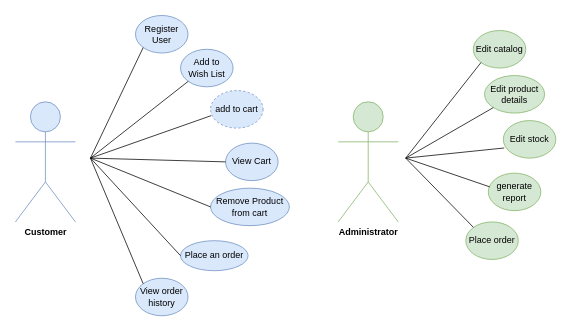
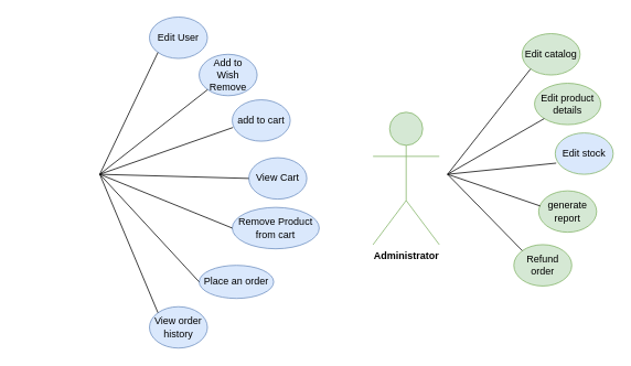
  <mxCell id="0" />
  <mxCell id="1" parent="0" />
- <mxCell id="2" value="Customer" style="shape=umlActor;verticalLabelPosition=bottom;verticalAlign=top;outlineConnect=0;fontStyle=1;fontFamily=Helvetica;html=1;fillColor=#dae8fc;strokeColor=#6c8ebf;" parent="1" vertex="1"><mxGeometry x="20" y="135" width="80" height="160" as="geometry" /></mxCell>
- <mxCell id="3" value="Add to&lt;br&gt;Wish List" style="ellipse;whiteSpace=wrap;html=1;fillColor=#dae8fc;strokeColor=#6c8ebf;" parent="1" vertex="1"><mxGeometry x="240" y="65" width="70" height="50" as="geometry" /></mxCell>
- <mxCell id="4" value="Register User" style="ellipse;whiteSpace=wrap;html=1;fillColor=#dae8fc;strokeColor=#6c8ebf;" parent="1" vertex="1"><mxGeometry x="180" y="20" width="70" height="50" as="geometry" /></mxCell>
+ <mxCell id="3" value="Add to&lt;br&gt;Wish Remove" style="ellipse;whiteSpace=wrap;html=1;fillColor=#dae8fc;strokeColor=#6c8ebf;" parent="1" vertex="1"><mxGeometry x="240" y="65" width="70" height="50" as="geometry" /></mxCell>
+ <mxCell id="4" value="Edit User" style="ellipse;whiteSpace=wrap;html=1;fillColor=#dae8fc;strokeColor=#6c8ebf;" parent="1" vertex="1"><mxGeometry x="180" y="20" width="70" height="50" as="geometry" /></mxCell>
  <mxCell id="5" value="Place an order" style="ellipse;whiteSpace=wrap;html=1;fillColor=#dae8fc;strokeColor=#6c8ebf;" parent="1" vertex="1"><mxGeometry x="240" y="320" width="90" height="40" as="geometry" /></mxCell>
  <mxCell id="6" value="Remove Product from cart" style="ellipse;whiteSpace=wrap;html=1;fillColor=#dae8fc;strokeColor=#6c8ebf;" parent="1" vertex="1"><mxGeometry x="280" y="250" width="105" height="50" as="geometry" /></mxCell>
  <mxCell id="7" value="View Cart" style="ellipse;whiteSpace=wrap;html=1;fillColor=#dae8fc;strokeColor=#6c8ebf;" parent="1" vertex="1"><mxGeometry x="300" y="190" width="70" height="50" as="geometry" /></mxCell>
  <mxCell id="8" value="Administrator" style="shape=umlActor;verticalLabelPosition=bottom;verticalAlign=top;outlineConnect=0;fontStyle=1;fontFamily=Helvetica;html=1;fillColor=#d5e8d4;strokeColor=#82b366;" parent="1" vertex="1"><mxGeometry x="450" y="135" width="80" height="160" as="geometry" /></mxCell>
  <mxCell id="9" value="Edit product details" style="ellipse;whiteSpace=wrap;html=1;fillColor=#d5e8d4;strokeColor=#82b366;" parent="1" vertex="1"><mxGeometry x="645" y="100" width="80" height="50" as="geometry" /></mxCell>
- <mxCell id="10" value="Edit stock" style="ellipse;whiteSpace=wrap;html=1;fillColor=#d5e8d4;strokeColor=#82b366;" parent="1" vertex="1"><mxGeometry x="670" y="160" width="70" height="50" as="geometry" /></mxCell>
+ <mxCell id="10" value="Edit stock" style="ellipse;whiteSpace=wrap;html=1;fillColor=#dae8fc;strokeColor=#82b366;" parent="1" vertex="1"><mxGeometry x="670" y="160" width="70" height="50" as="geometry" /></mxCell>
  <mxCell id="11" value="generate report" style="ellipse;whiteSpace=wrap;html=1;fillColor=#d5e8d4;strokeColor=#82b366;" parent="1" vertex="1"><mxGeometry x="650" y="230" width="70" height="50" as="geometry" /></mxCell>
- <mxCell id="12" value="Place order" style="ellipse;whiteSpace=wrap;html=1;fillColor=#d5e8d4;strokeColor=#82b366;" parent="1" vertex="1"><mxGeometry x="620" y="295" width="70" height="50" as="geometry" /></mxCell>
+ <mxCell id="12" value="Refund order" style="ellipse;whiteSpace=wrap;html=1;fillColor=#d5e8d4;strokeColor=#82b366;" parent="1" vertex="1"><mxGeometry x="620" y="295" width="70" height="50" as="geometry" /></mxCell>
  <mxCell id="13" value="Edit catalog" style="ellipse;whiteSpace=wrap;html=1;fillColor=#d5e8d4;strokeColor=#82b366;" parent="1" vertex="1"><mxGeometry x="630" y="40" width="70" height="50" as="geometry" /></mxCell>
  <mxCell id="14" value="View order history" style="ellipse;whiteSpace=wrap;html=1;fillColor=#dae8fc;strokeColor=#6c8ebf;" parent="1" vertex="1"><mxGeometry x="180" y="370" width="70" height="50" as="geometry" /></mxCell>
  <mxCell id="15" value="" style="endArrow=none;html=1;rounded=0;entryX=0;entryY=1;entryDx=0;entryDy=0;" parent="1" target="3" edge="1"><mxGeometry width="50" height="50" relative="1" as="geometry"><mxPoint x="120" y="210" as="sourcePoint" /><mxPoint x="210.001" y="89.998" as="targetPoint" /></mxGeometry></mxCell>
  <mxCell id="16" value="" style="endArrow=none;html=1;rounded=0;entryX=0;entryY=1;entryDx=0;entryDy=0;" parent="1" target="4" edge="1"><mxGeometry width="50" height="50" relative="1" as="geometry"><mxPoint x="120" y="210" as="sourcePoint" /><mxPoint x="220.001" y="169.998" as="targetPoint" /></mxGeometry></mxCell>
  <mxCell id="17" value="" style="endArrow=none;html=1;rounded=0;entryX=0;entryY=0.5;entryDx=0;entryDy=0;" parent="1" target="5" edge="1"><mxGeometry width="50" height="50" relative="1" as="geometry"><mxPoint x="120" y="210" as="sourcePoint" /><mxPoint x="220.001" y="294.998" as="targetPoint" /></mxGeometry></mxCell>
  <mxCell id="18" value="" style="endArrow=none;html=1;rounded=0;entryX=0;entryY=0.5;entryDx=0;entryDy=0;" parent="1" target="6" edge="1"><mxGeometry width="50" height="50" relative="1" as="geometry"><mxPoint x="120" y="210" as="sourcePoint" /><mxPoint x="220" y="305" as="targetPoint" /></mxGeometry></mxCell>
  <mxCell id="19" value="" style="endArrow=none;html=1;rounded=0;entryX=0;entryY=0;entryDx=0;entryDy=0;" parent="1" target="14" edge="1"><mxGeometry width="50" height="50" relative="1" as="geometry"><mxPoint x="120" y="210" as="sourcePoint" /><mxPoint x="210" y="375" as="targetPoint" /></mxGeometry></mxCell>
  <mxCell id="20" value="" style="endArrow=none;html=1;rounded=0;entryX=0;entryY=0;entryDx=0;entryDy=0;" parent="1" target="12" edge="1"><mxGeometry width="50" height="50" relative="1" as="geometry"><mxPoint x="540" y="210" as="sourcePoint" /><mxPoint x="647" y="305" as="targetPoint" /></mxGeometry></mxCell>
  <mxCell id="21" value="" style="endArrow=none;html=1;rounded=0;entryX=0.026;entryY=0.365;entryDx=0;entryDy=0;entryPerimeter=0;" parent="1" edge="1" target="11"><mxGeometry width="50" height="50" relative="1" as="geometry"><mxPoint x="540" y="210" as="sourcePoint" /><mxPoint x="640" y="227.5" as="targetPoint" /></mxGeometry></mxCell>
  <mxCell id="22" value="" style="endArrow=none;html=1;rounded=0;entryX=0.017;entryY=0.73;entryDx=0;entryDy=0;entryPerimeter=0;" parent="1" target="10" edge="1"><mxGeometry width="50" height="50" relative="1" as="geometry"><mxPoint x="540" y="210" as="sourcePoint" /><mxPoint x="630" y="170" as="targetPoint" /></mxGeometry></mxCell>
  <mxCell id="23" value="" style="endArrow=none;html=1;rounded=0;entryX=0;entryY=1;entryDx=0;entryDy=0;" parent="1" target="9" edge="1"><mxGeometry width="50" height="50" relative="1" as="geometry"><mxPoint x="540" y="210" as="sourcePoint" /><mxPoint x="620" y="107.5" as="targetPoint" /></mxGeometry></mxCell>
  <mxCell id="24" value="" style="endArrow=none;html=1;rounded=0;entryX=0;entryY=1;entryDx=0;entryDy=0;" parent="1" target="13" edge="1"><mxGeometry width="50" height="50" relative="1" as="geometry"><mxPoint x="540" y="210" as="sourcePoint" /><mxPoint x="600" y="52.5" as="targetPoint" /></mxGeometry></mxCell>
  <mxCell id="25" value="" style="endArrow=none;html=1;rounded=0;entryX=0.013;entryY=0.668;entryDx=0;entryDy=0;entryPerimeter=0;" edge="1" parent="1" target="26"><mxGeometry width="50" height="50" relative="1" as="geometry"><mxPoint x="120" y="210" as="sourcePoint" /><mxPoint x="240.251" y="117.678" as="targetPoint" /></mxGeometry></mxCell>
- <mxCell id="26" value="add to cart" style="ellipse;whiteSpace=wrap;html=1;fillColor=#dae8fc;strokeColor=#6c8ebf;dashed=1;" vertex="1" parent="1"><mxGeometry x="280" y="120" width="70" height="50" as="geometry" /></mxCell>
+ <mxCell id="26" value="add to cart" style="ellipse;whiteSpace=wrap;html=1;fillColor=#dae8fc;strokeColor=#6c8ebf;" vertex="1" parent="1"><mxGeometry x="280" y="120" width="70" height="50" as="geometry" /></mxCell>
  <mxCell id="27" value="" style="endArrow=none;html=1;rounded=0;entryX=0;entryY=0.5;entryDx=0;entryDy=0;" edge="1" parent="1" target="7"><mxGeometry width="50" height="50" relative="1" as="geometry"><mxPoint x="120" y="210" as="sourcePoint" /><mxPoint x="290.91" y="163.4" as="targetPoint" /></mxGeometry></mxCell>
